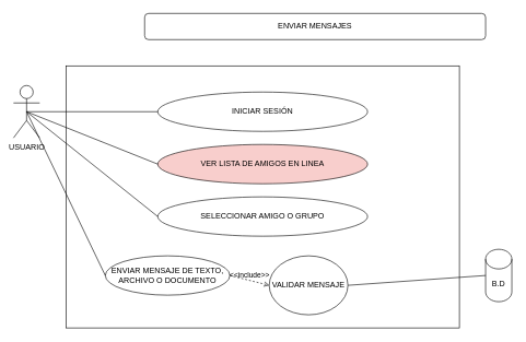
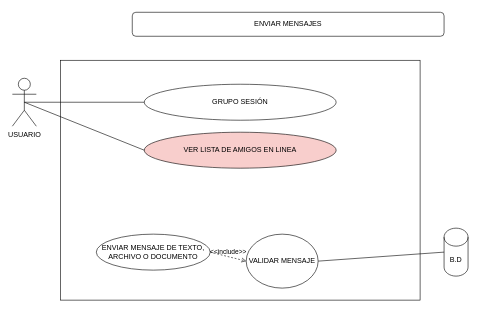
  <mxCell id="0" />
  <mxCell id="1" parent="0" />
  <mxCell id="2" value="" style="rounded=0;whiteSpace=wrap;html=1;" vertex="1" parent="1"><mxGeometry x="100" y="100" width="600" height="400" as="geometry" /></mxCell>
  <mxCell id="3" value="ENVIAR MENSAJES" style="rounded=1;whiteSpace=wrap;html=1;" vertex="1" parent="1"><mxGeometry x="220" y="20" width="520" height="40" as="geometry" /></mxCell>
- <mxCell id="4" value="INICIAR SESIÓN" style="ellipse;whiteSpace=wrap;html=1;" vertex="1" parent="1"><mxGeometry x="240" y="140" width="320" height="60" as="geometry" /></mxCell>
+ <mxCell id="4" value="GRUPO SESIÓN" style="ellipse;whiteSpace=wrap;html=1;" vertex="1" parent="1"><mxGeometry x="240" y="140" width="320" height="60" as="geometry" /></mxCell>
  <mxCell id="5" value="USUARIO" style="shape=umlActor;verticalLabelPosition=bottom;verticalAlign=top;html=1;outlineConnect=0;" vertex="1" parent="1"><mxGeometry x="20" y="130" width="40" height="80" as="geometry" /></mxCell>
  <mxCell id="6" value="B.D" style="shape=cylinder3;whiteSpace=wrap;html=1;boundedLbl=1;backgroundOutline=1;size=15;" vertex="1" parent="1"><mxGeometry x="740" y="380" width="40" height="80" as="geometry" /></mxCell>
  <mxCell id="7" value="VER LISTA DE AMIGOS EN LINEA" style="ellipse;whiteSpace=wrap;html=1;fillColor=#f8cecc;" vertex="1" parent="1"><mxGeometry x="240" y="220" width="320" height="60" as="geometry" /></mxCell>
- <mxCell id="8" value="SELECCIONAR AMIGO O GRUPO" style="ellipse;whiteSpace=wrap;html=1;" vertex="1" parent="1"><mxGeometry x="240" y="300" width="320" height="60" as="geometry" /></mxCell>
  <mxCell id="9" value="ENVIAR MENSAJE DE TEXTO, ARCHIVO O DOCUMENTO" style="ellipse;whiteSpace=wrap;html=1;" vertex="1" parent="1"><mxGeometry x="160" y="390" width="190" height="60" as="geometry" /></mxCell>
  <mxCell id="10" value="" style="endArrow=none;html=1;entryX=0;entryY=0.5;entryDx=0;entryDy=0;exitX=0.5;exitY=0.5;exitDx=0;exitDy=0;exitPerimeter=0;" edge="1" parent="1" source="5" target="4"><mxGeometry width="50" height="50" relative="1" as="geometry"><mxPoint x="370" y="400" as="sourcePoint" /><mxPoint x="420" y="350" as="targetPoint" /></mxGeometry></mxCell>
  <mxCell id="11" value="" style="endArrow=none;html=1;entryX=0;entryY=0.5;entryDx=0;entryDy=0;exitX=0.5;exitY=0.5;exitDx=0;exitDy=0;exitPerimeter=0;" edge="1" parent="1" source="5" target="7"><mxGeometry width="50" height="50" relative="1" as="geometry"><mxPoint x="370" y="400" as="sourcePoint" /><mxPoint x="420" y="350" as="targetPoint" /></mxGeometry></mxCell>
- <mxCell id="12" value="" style="endArrow=none;html=1;entryX=0;entryY=0.5;entryDx=0;entryDy=0;exitX=0.5;exitY=0.5;exitDx=0;exitDy=0;exitPerimeter=0;" edge="1" parent="1" source="5" target="8"><mxGeometry width="50" height="50" relative="1" as="geometry"><mxPoint x="370" y="400" as="sourcePoint" /><mxPoint x="420" y="350" as="targetPoint" /></mxGeometry></mxCell>
- <mxCell id="13" value="" style="endArrow=none;html=1;entryX=0;entryY=0.5;entryDx=0;entryDy=0;exitX=0.5;exitY=0.5;exitDx=0;exitDy=0;exitPerimeter=0;" edge="1" parent="1" source="5" target="9"><mxGeometry width="50" height="50" relative="1" as="geometry"><mxPoint x="370" y="400" as="sourcePoint" /><mxPoint x="420" y="350" as="targetPoint" /></mxGeometry></mxCell>
  <mxCell id="14" value="" style="endArrow=none;html=1;entryX=0;entryY=0.5;entryDx=0;entryDy=0;entryPerimeter=0;exitX=1;exitY=0.5;exitDx=0;exitDy=0;" edge="1" parent="1" source="15" target="6"><mxGeometry width="50" height="50" relative="1" as="geometry"><mxPoint x="370" y="400" as="sourcePoint" /><mxPoint x="420" y="350" as="targetPoint" /></mxGeometry></mxCell>
  <mxCell id="15" value="VALIDAR MENSAJE" style="ellipse;whiteSpace=wrap;html=1;" vertex="1" parent="1"><mxGeometry x="410" y="390" width="120" height="90" as="geometry" /></mxCell>
  <mxCell id="16" value="&amp;lt;&amp;lt;include&amp;gt;&amp;gt;" style="html=1;verticalAlign=bottom;labelBackgroundColor=none;endArrow=open;endFill=0;dashed=1;exitX=1;exitY=0.5;exitDx=0;exitDy=0;entryX=0;entryY=0.5;entryDx=0;entryDy=0;" edge="1" parent="1" source="9" target="15"><mxGeometry width="160" relative="1" as="geometry"><mxPoint x="310" y="390" as="sourcePoint" /><mxPoint x="470" y="390" as="targetPoint" /></mxGeometry></mxCell>
